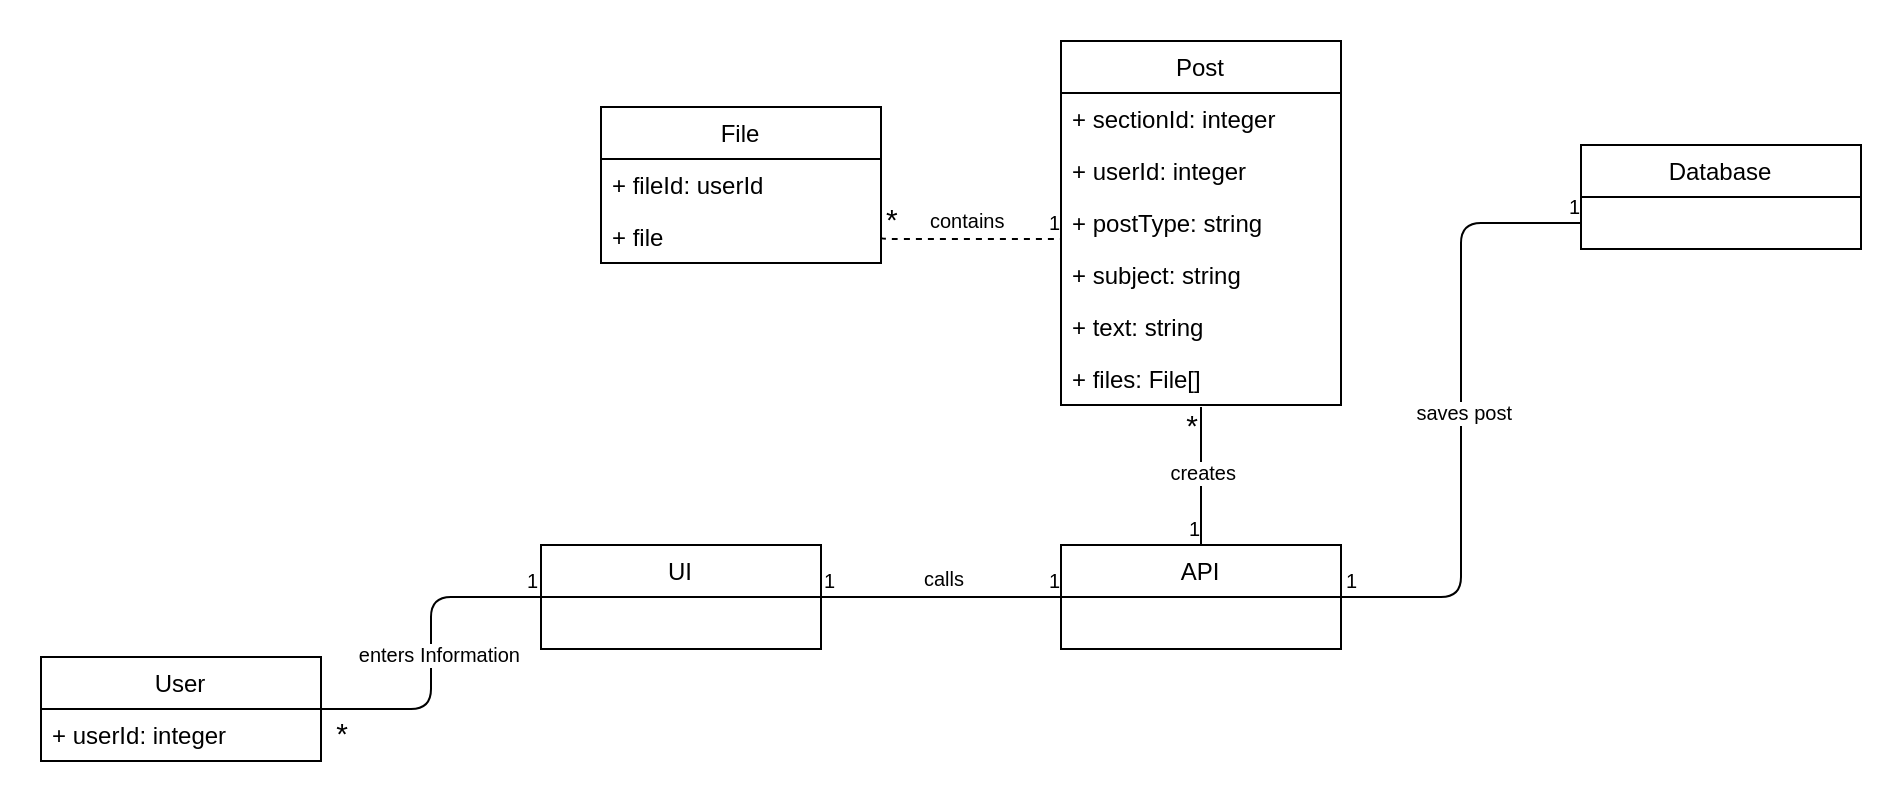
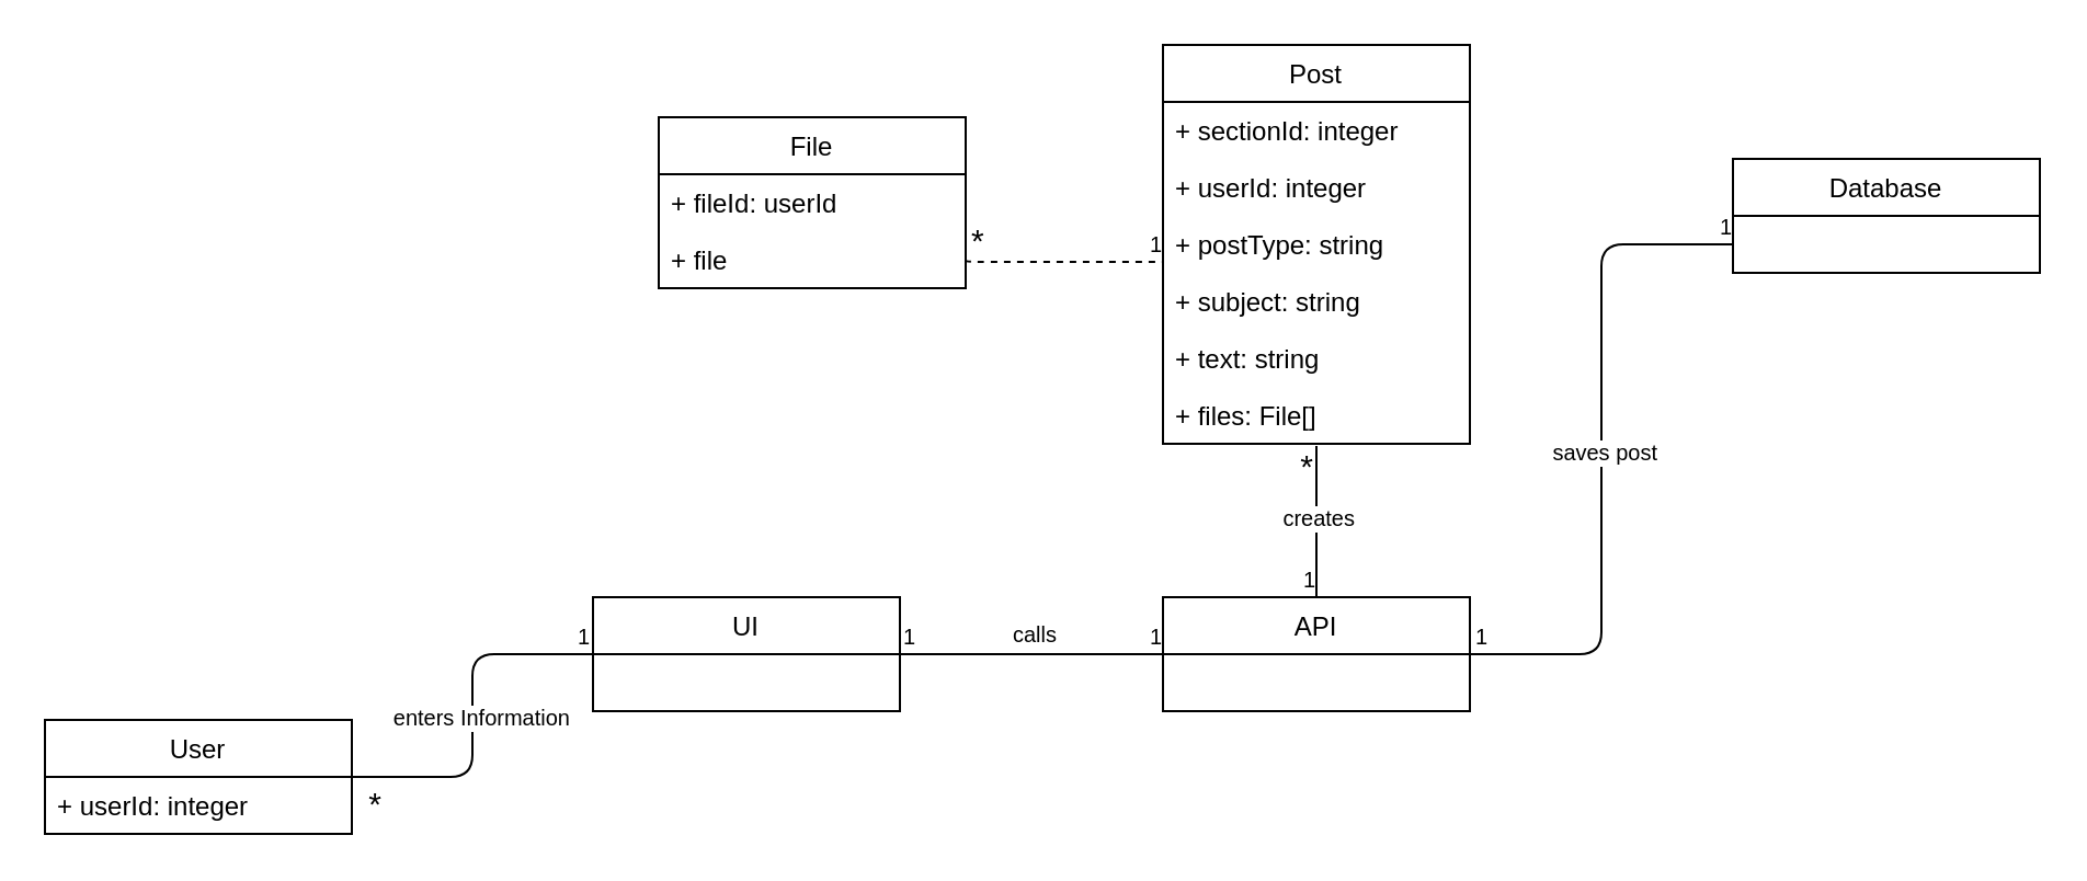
  <mxCell id="0" />
  <mxCell id="1" parent="0" />
  <mxCell id="2" value="User" style="swimlane;fontStyle=0;childLayout=stackLayout;horizontal=1;startSize=26;fillColor=none;horizontalStack=0;resizeParent=1;resizeParentMax=0;resizeLast=0;collapsible=1;marginBottom=0;" parent="1" vertex="1"><mxGeometry x="20" y="328" width="140" height="52" as="geometry"><mxRectangle x="120" y="80" width="90" height="26" as="alternateBounds" /></mxGeometry></mxCell>
  <mxCell id="3" value="+ userId: integer" style="text;strokeColor=none;fillColor=none;align=left;verticalAlign=top;spacingLeft=4;spacingRight=4;overflow=hidden;rotatable=0;points=[[0,0.5],[1,0.5]];portConstraint=eastwest;" parent="2" vertex="1"><mxGeometry y="26" width="140" height="26" as="geometry" /></mxCell>
  <mxCell id="4" value="Database" style="swimlane;fontStyle=0;childLayout=stackLayout;horizontal=1;startSize=26;fillColor=none;horizontalStack=0;resizeParent=1;resizeParentMax=0;resizeLast=0;collapsible=1;marginBottom=0;" parent="1" vertex="1"><mxGeometry x="790" y="72" width="140" height="52" as="geometry" /></mxCell>
  <mxCell id="5" value="UI" style="swimlane;fontStyle=0;childLayout=stackLayout;horizontal=1;startSize=26;fillColor=none;horizontalStack=0;resizeParent=1;resizeParentMax=0;resizeLast=0;collapsible=1;marginBottom=0;" parent="1" vertex="1"><mxGeometry x="270" y="272" width="140" height="52" as="geometry" /></mxCell>
  <mxCell id="6" value="API" style="swimlane;fontStyle=0;childLayout=stackLayout;horizontal=1;startSize=26;fillColor=none;horizontalStack=0;resizeParent=1;resizeParentMax=0;resizeLast=0;collapsible=1;marginBottom=0;" parent="1" vertex="1"><mxGeometry x="530" y="272" width="140" height="52" as="geometry" /></mxCell>
  <mxCell id="7" value="" style="endArrow=none;html=1;edgeStyle=orthogonalEdgeStyle;entryX=0;entryY=0.5;entryDx=0;entryDy=0;exitX=1;exitY=0.5;exitDx=0;exitDy=0;" parent="1" source="2" target="5" edge="1"><mxGeometry relative="1" as="geometry"><mxPoint x="160" y="367" as="sourcePoint" /><mxPoint x="240" y="326" as="targetPoint" /></mxGeometry></mxCell>
  <mxCell id="8" value="enters Information" style="resizable=0;html=1;align=right;verticalAlign=bottom;labelBackgroundColor=#ffffff;fontSize=10;" parent="7" connectable="0" vertex="1"><mxGeometry x="1" relative="1" as="geometry"><mxPoint x="-10" y="37" as="offset" /></mxGeometry></mxCell>
  <mxCell id="9" value="1" style="resizable=0;html=1;align=right;verticalAlign=bottom;labelBackgroundColor=#ffffff;fontSize=10;" parent="1" connectable="0" vertex="1"><mxGeometry x="299" y="240" as="geometry"><mxPoint x="-30" y="58" as="offset" /></mxGeometry></mxCell>
  <mxCell id="10" value="&lt;font style=&quot;font-size: 15px&quot;&gt;*&lt;/font&gt;" style="resizable=0;html=1;align=right;verticalAlign=bottom;labelBackgroundColor=#ffffff;fontSize=10;" parent="1" connectable="0" vertex="1"><mxGeometry x="184" y="321" as="geometry"><mxPoint x="-10" y="56" as="offset" /></mxGeometry></mxCell>
  <mxCell id="11" value="" style="endArrow=none;html=1;edgeStyle=orthogonalEdgeStyle;" parent="1" edge="1"><mxGeometry relative="1" as="geometry"><mxPoint x="410" y="298" as="sourcePoint" /><mxPoint x="530" y="298" as="targetPoint" /></mxGeometry></mxCell>
  <mxCell id="12" value="1" style="resizable=0;html=1;align=left;verticalAlign=bottom;labelBackgroundColor=#ffffff;fontSize=10;" parent="11" connectable="0" vertex="1"><mxGeometry x="-1" relative="1" as="geometry" /></mxCell>
  <mxCell id="13" value="1" style="resizable=0;html=1;align=right;verticalAlign=bottom;labelBackgroundColor=#ffffff;fontSize=10;" parent="11" connectable="0" vertex="1"><mxGeometry x="1" relative="1" as="geometry" /></mxCell>
  <mxCell id="14" value="calls" style="resizable=0;html=1;align=right;verticalAlign=bottom;labelBackgroundColor=#ffffff;fontSize=10;" parent="1" connectable="0" vertex="1"><mxGeometry x="492" y="241" as="geometry"><mxPoint x="-10" y="56" as="offset" /></mxGeometry></mxCell>
  <mxCell id="15" value="" style="endArrow=none;html=1;edgeStyle=orthogonalEdgeStyle;exitX=1;exitY=0.5;exitDx=0;exitDy=0;entryX=0;entryY=0.75;entryDx=0;entryDy=0;" parent="1" source="6" target="4" edge="1"><mxGeometry relative="1" as="geometry"><mxPoint x="699" y="111" as="sourcePoint" /><mxPoint x="339" y="436" as="targetPoint" /></mxGeometry></mxCell>
  <mxCell id="16" value="1" style="resizable=0;html=1;align=left;verticalAlign=bottom;labelBackgroundColor=#ffffff;fontSize=10;" parent="15" connectable="0" vertex="1"><mxGeometry x="-1" relative="1" as="geometry"><mxPoint x="1" as="offset" /></mxGeometry></mxCell>
  <mxCell id="17" value="1" style="resizable=0;html=1;align=right;verticalAlign=bottom;labelBackgroundColor=#ffffff;fontSize=10;" parent="15" connectable="0" vertex="1"><mxGeometry x="1" relative="1" as="geometry" /></mxCell>
  <mxCell id="18" value="saves post" style="resizable=0;html=1;align=right;verticalAlign=bottom;labelBackgroundColor=#ffffff;fontSize=10;" parent="1" connectable="0" vertex="1"><mxGeometry x="766" y="158" as="geometry"><mxPoint x="-10" y="56" as="offset" /></mxGeometry></mxCell>
  <mxCell id="19" value="Post" style="swimlane;fontStyle=0;childLayout=stackLayout;horizontal=1;startSize=26;fillColor=none;horizontalStack=0;resizeParent=1;resizeParentMax=0;resizeLast=0;collapsible=1;marginBottom=0;" parent="1" vertex="1"><mxGeometry x="530" y="20" width="140" height="182" as="geometry" /></mxCell>
  <mxCell id="20" value="+ sectionId: integer" style="text;strokeColor=none;fillColor=none;align=left;verticalAlign=top;spacingLeft=4;spacingRight=4;overflow=hidden;rotatable=0;points=[[0,0.5],[1,0.5]];portConstraint=eastwest;" parent="19" vertex="1"><mxGeometry y="26" width="140" height="26" as="geometry" /></mxCell>
  <mxCell id="21" value="+ userId: integer" style="text;strokeColor=none;fillColor=none;align=left;verticalAlign=top;spacingLeft=4;spacingRight=4;overflow=hidden;rotatable=0;points=[[0,0.5],[1,0.5]];portConstraint=eastwest;" parent="19" vertex="1"><mxGeometry y="52" width="140" height="26" as="geometry" /></mxCell>
  <mxCell id="22" value="+ postType: string" style="text;strokeColor=none;fillColor=none;align=left;verticalAlign=top;spacingLeft=4;spacingRight=4;overflow=hidden;rotatable=0;points=[[0,0.5],[1,0.5]];portConstraint=eastwest;" parent="19" vertex="1"><mxGeometry y="78" width="140" height="26" as="geometry" /></mxCell>
  <mxCell id="23" value="+ subject: string" style="text;strokeColor=none;fillColor=none;align=left;verticalAlign=top;spacingLeft=4;spacingRight=4;overflow=hidden;rotatable=0;points=[[0,0.5],[1,0.5]];portConstraint=eastwest;" parent="19" vertex="1"><mxGeometry y="104" width="140" height="26" as="geometry" /></mxCell>
  <mxCell id="24" value="+ text: string" style="text;strokeColor=none;fillColor=none;align=left;verticalAlign=top;spacingLeft=4;spacingRight=4;overflow=hidden;rotatable=0;points=[[0,0.5],[1,0.5]];portConstraint=eastwest;" parent="19" vertex="1"><mxGeometry y="130" width="140" height="26" as="geometry" /></mxCell>
  <mxCell id="25" value="+ files: File[]" style="text;strokeColor=none;fillColor=none;align=left;verticalAlign=top;spacingLeft=4;spacingRight=4;overflow=hidden;rotatable=0;points=[[0,0.5],[1,0.5]];portConstraint=eastwest;" parent="19" vertex="1"><mxGeometry y="156" width="140" height="26" as="geometry" /></mxCell>
  <mxCell id="26" value="" style="endArrow=none;html=1;edgeStyle=orthogonalEdgeStyle;entryX=0.5;entryY=0;entryDx=0;entryDy=0;exitX=0.5;exitY=1.038;exitDx=0;exitDy=0;exitPerimeter=0;" parent="1" source="25" target="6" edge="1"><mxGeometry relative="1" as="geometry"><mxPoint x="600" y="236" as="sourcePoint" /><mxPoint x="710" y="226" as="targetPoint" /><Array as="points" /></mxGeometry></mxCell>
  <mxCell id="27" value="1" style="resizable=0;html=1;align=right;verticalAlign=bottom;labelBackgroundColor=#ffffff;fontSize=10;" parent="26" connectable="0" vertex="1"><mxGeometry x="1" relative="1" as="geometry" /></mxCell>
  <mxCell id="28" value="creates" style="resizable=0;html=1;align=right;verticalAlign=bottom;labelBackgroundColor=#ffffff;fontSize=10;" parent="1" connectable="0" vertex="1"><mxGeometry x="628" y="188" as="geometry"><mxPoint x="-10" y="56" as="offset" /></mxGeometry></mxCell>
  <mxCell id="29" value="File" style="swimlane;fontStyle=0;childLayout=stackLayout;horizontal=1;startSize=26;fillColor=none;horizontalStack=0;resizeParent=1;resizeParentMax=0;resizeLast=0;collapsible=1;marginBottom=0;" parent="1" vertex="1"><mxGeometry x="300" y="53" width="140" height="78" as="geometry" /></mxCell>
  <mxCell id="30" value="+ fileId: userId" style="text;strokeColor=none;fillColor=none;align=left;verticalAlign=top;spacingLeft=4;spacingRight=4;overflow=hidden;rotatable=0;points=[[0,0.5],[1,0.5]];portConstraint=eastwest;" parent="29" vertex="1"><mxGeometry y="26" width="140" height="26" as="geometry" /></mxCell>
  <mxCell id="31" value="+ file" style="text;strokeColor=none;fillColor=none;align=left;verticalAlign=top;spacingLeft=4;spacingRight=4;overflow=hidden;rotatable=0;points=[[0,0.5],[1,0.5]];portConstraint=eastwest;" parent="29" vertex="1"><mxGeometry y="52" width="140" height="26" as="geometry" /></mxCell>
  <mxCell id="32" value="" style="endArrow=none;html=1;edgeStyle=orthogonalEdgeStyle;entryX=0;entryY=0.808;entryDx=0;entryDy=0;exitX=1;exitY=0.5;exitDx=0;exitDy=0;entryPerimeter=0;dashed=1;" parent="1" source="31" target="22" edge="1"><mxGeometry relative="1" as="geometry"><mxPoint x="430" y="206" as="sourcePoint" /><mxPoint x="430" y="275" as="targetPoint" /><Array as="points"><mxPoint x="440" y="119" /></Array></mxGeometry></mxCell>
  <mxCell id="33" value="*" style="resizable=0;html=1;align=left;verticalAlign=bottom;labelBackgroundColor=#ffffff;fontSize=15;" parent="32" connectable="0" vertex="1"><mxGeometry x="-1" relative="1" as="geometry"><mxPoint x="1" y="2" as="offset" /></mxGeometry></mxCell>
  <mxCell id="34" value="1" style="resizable=0;html=1;align=right;verticalAlign=bottom;labelBackgroundColor=#ffffff;fontSize=10;" parent="32" connectable="0" vertex="1"><mxGeometry x="1" relative="1" as="geometry" /></mxCell>
- <mxCell id="35" value="&lt;font style=&quot;font-size: 10px&quot;&gt;contains&lt;/font&gt;" style="text;html=1;resizable=0;points=[];autosize=1;align=left;verticalAlign=top;spacingTop=-4;" parent="1" vertex="1"><mxGeometry x="463" y="100" width="50" height="20" as="geometry" /></mxCell>
  <mxCell id="36" value="&lt;font style=&quot;font-size: 15px&quot;&gt;*&lt;/font&gt;" style="resizable=0;html=1;align=right;verticalAlign=bottom;labelBackgroundColor=#ffffff;fontSize=10;" parent="1" connectable="0" vertex="1"><mxGeometry x="609" y="167" as="geometry"><mxPoint x="-10" y="56" as="offset" /></mxGeometry></mxCell>
